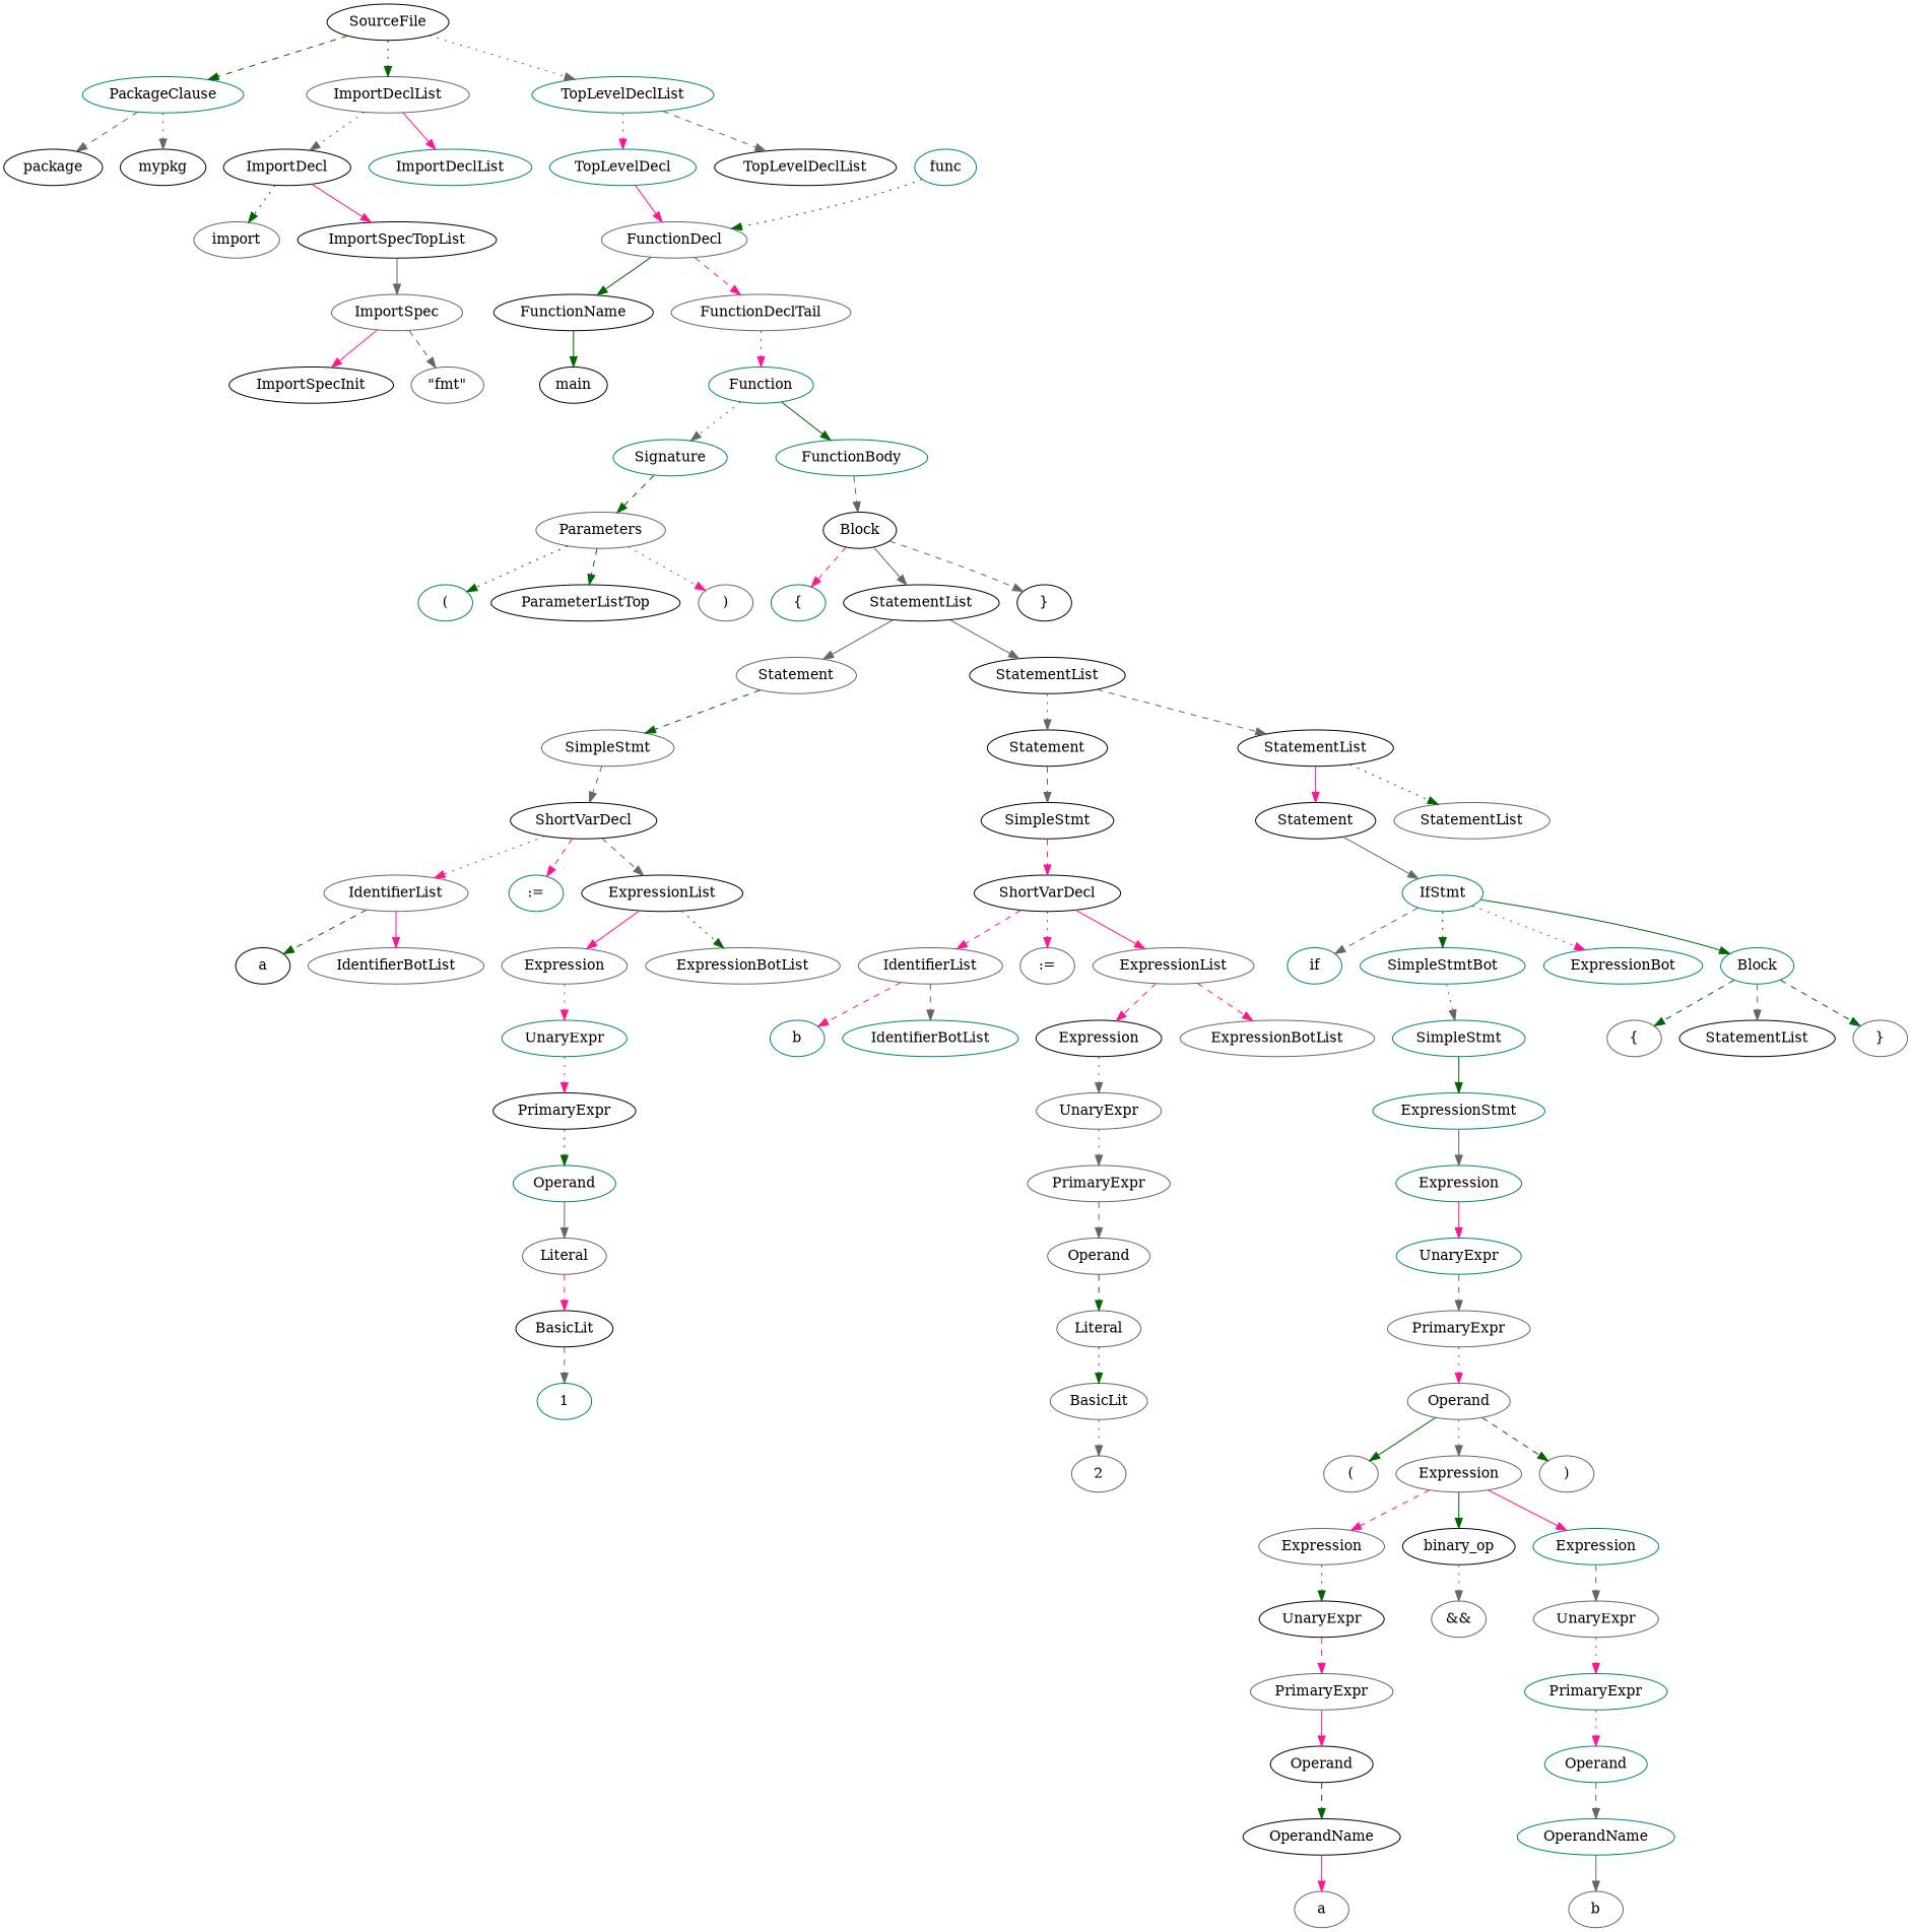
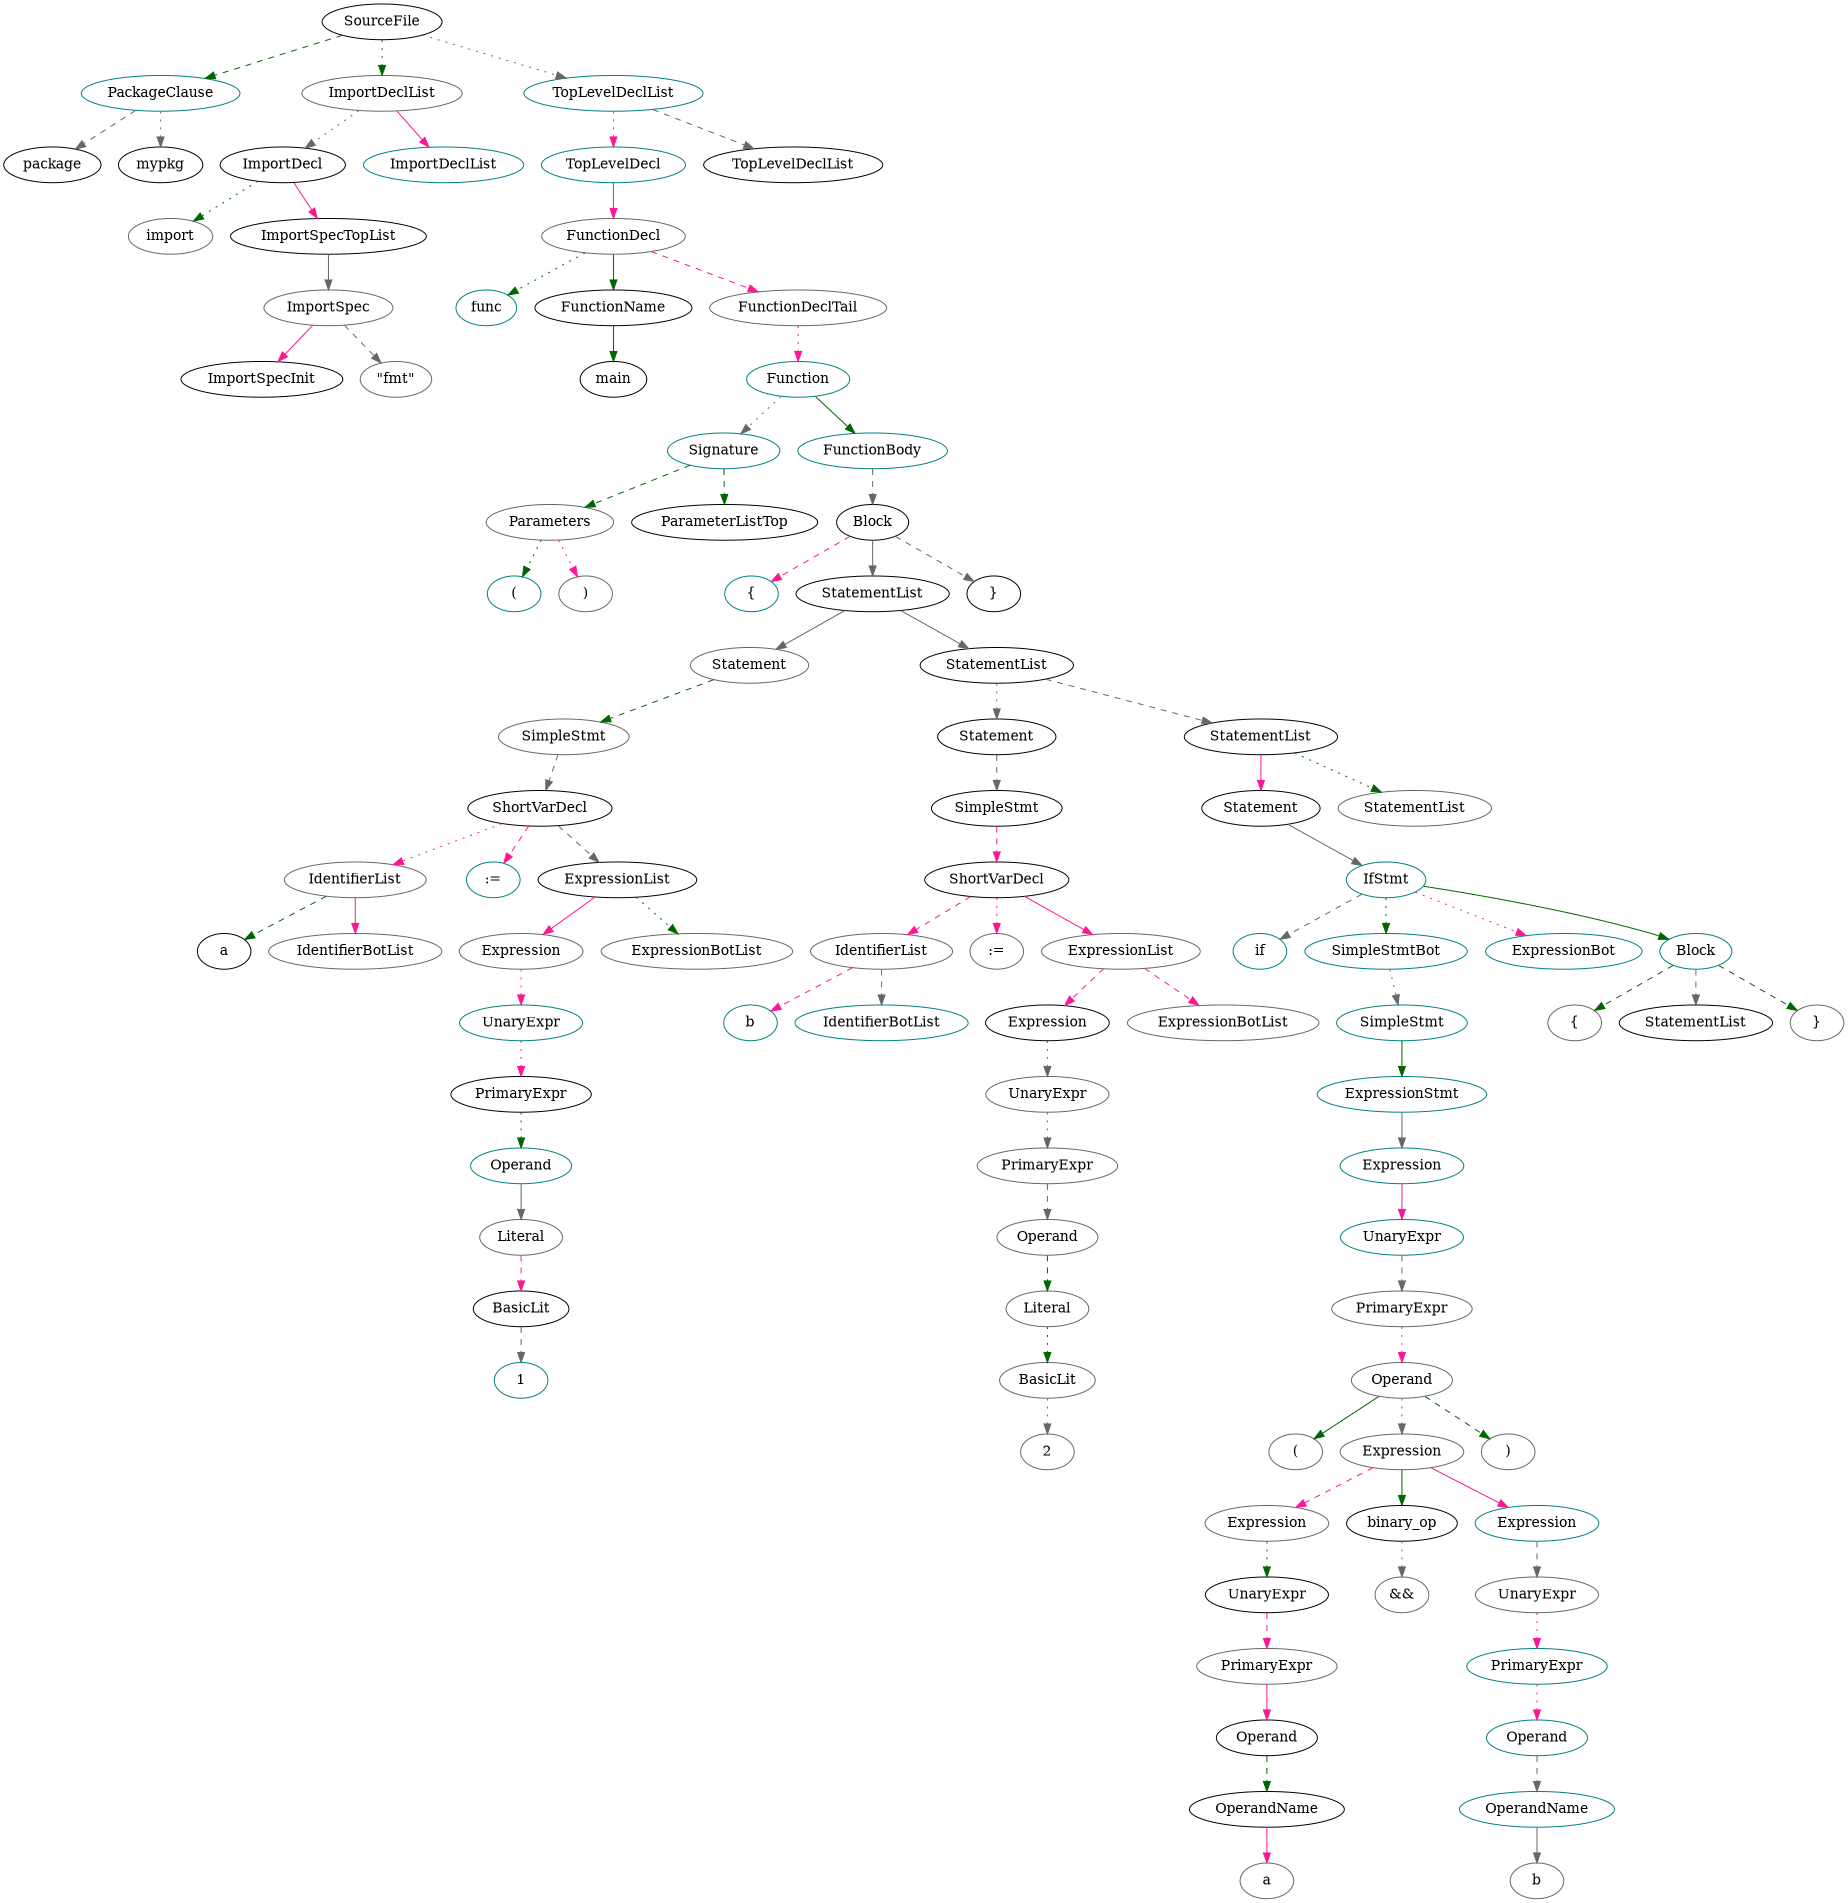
  digraph {
    node [color=gray40]
    edge [color=gray40 style=dashed]
    n1 [color=black label=SourceFile]
    n2 [color=teal label=PackageClause]
    n3 [label=ImportDeclList]
    n4 [color=teal label=TopLevelDeclList]
    n5 [color=black label=package]
    n6 [color=black label=mypkg]
    n7 [color=black label=ImportDecl]
    n8 [color=teal label=ImportDeclList]
    n9 [color=teal label=TopLevelDecl]
    n10 [color=black label=TopLevelDeclList]
    n11 [label=import]
    n12 [color=black label=ImportSpecTopList]
    n13 [label=ImportSpec]
    n14 [color=black label=ImportSpecInit]
    n15 [label="\"fmt\""]
    n16 [label=FunctionDecl]
    n17 [color=teal label=func]
    n18 [color=black label=FunctionName]
    n19 [label=FunctionDeclTail]
    n20 [color=black label=main]
    n21 [color=teal label=Function]
    n22 [color=teal label=Signature]
    n23 [color=teal label=FunctionBody]
    n24 [label=Parameters]
    n25 [color=black label=Block]
    n26 [color=teal label="("]
    n27 [color=black label=ParameterListTop]
    n28 [label=")"]
    n29 [color=teal label="{"]
    n30 [color=black label=StatementList]
    n31 [color=black label="}"]
    n32 [label=Statement]
    n33 [color=black label=StatementList]
    n34 [label=SimpleStmt]
    n35 [color=black label=Statement]
    n36 [color=black label=StatementList]
    n37 [color=black label=ShortVarDecl]
    n38 [label=IdentifierList]
    n39 [color=teal label=":="]
    n40 [color=black label=ExpressionList]
    n41 [color=black label=a]
    n42 [label=IdentifierBotList]
    n43 [label=Expression]
    n44 [label=ExpressionBotList]
    n45 [color=teal label=UnaryExpr]
    n46 [color=black label=PrimaryExpr]
    n47 [color=teal label=Operand]
    n48 [label=Literal]
    n49 [color=black label=BasicLit]
    n50 [color=teal label=1]
    n51 [color=black label=SimpleStmt]
    n52 [color=black label=Statement]
    n53 [label=StatementList]
    n54 [color=black label=ShortVarDecl]
    n55 [label=IdentifierList]
    n56 [label=":="]
    n57 [label=ExpressionList]
    n58 [color=teal label=b]
    n59 [color=teal label=IdentifierBotList]
    n60 [color=black label=Expression]
    n61 [label=ExpressionBotList]
    n62 [label=UnaryExpr]
    n63 [label=PrimaryExpr]
    n64 [label=Operand]
    n65 [label=Literal]
    n66 [label=BasicLit]
    n67 [label=2]
    n68 [color=teal label=IfStmt]
    n69 [color=teal label=if]
    n70 [color=teal label=SimpleStmtBot]
    n71 [color=teal label=ExpressionBot]
    n72 [color=teal label=Block]
    n73 [color=teal label=SimpleStmt]
    n74 [label="{"]
    n75 [color=black label=StatementList]
    n76 [label="}"]
    n77 [color=teal label=ExpressionStmt]
    n78 [color=teal label=Expression]
    n79 [color=teal label=UnaryExpr]
    n80 [label=PrimaryExpr]
    n81 [label=Operand]
    n82 [label="("]
    n83 [label=Expression]
    n84 [label=")"]
    n85 [label=Expression]
    n86 [color=black label=binary_op]
    n87 [color=teal label=Expression]
    n88 [color=black label=UnaryExpr]
    n89 [label="&&"]
    n90 [label=UnaryExpr]
    n91 [label=PrimaryExpr]
    n92 [color=black label=Operand]
    n93 [color=black label=OperandName]
    n94 [label=a]
    n95 [color=teal label=PrimaryExpr]
    n96 [color=teal label=Operand]
    n97 [color=teal label=OperandName]
    n98 [label=b]
    n1 -> n2 [color=darkgreen]
    n1 -> n3 [color=darkgreen style=dotted]
    n1 -> n4 [style=dotted]
    n2 -> n5
    n2 -> n6 [style=dotted]
    n3 -> n7 [style=dotted]
    n3 -> n8 [color=deeppink style=solid]
    n4 -> n9 [color=deeppink style=dotted]
    n4 -> n10
    n7 -> n11 [color=darkgreen style=dotted]
    n7 -> n12 [color=deeppink style=solid]
    n9 -> n16 [color=deeppink style=solid]
    n12 -> n13 [style=solid]
    n13 -> n14 [color=deeppink style=solid]
    n13 -> n15
-   n17 -> n16 [color=darkgreen style=dotted]
+   n16 -> n17 [color=darkgreen style=dotted]
    n16 -> n18 [color=darkgreen style=solid]
    n16 -> n19 [color=deeppink]
    n18 -> n20 [color=darkgreen style=solid]
    n19 -> n21 [color=deeppink style=dotted]
    n21 -> n22 [style=dotted]
    n21 -> n23 [color=darkgreen style=solid]
    n22 -> n24 [color=darkgreen]
    n23 -> n25
    n24 -> n26 [color=darkgreen style=dotted]
-   n24 -> n27 [color=darkgreen]
+   n22 -> n27 [color=darkgreen]
    n24 -> n28 [color=deeppink style=dotted]
    n25 -> n29 [color=deeppink]
    n25 -> n30 [style=solid]
    n25 -> n31
    n30 -> n32 [style=solid]
    n30 -> n33 [style=solid]
    n32 -> n34 [color=darkgreen]
    n33 -> n35 [style=dotted]
    n33 -> n36
    n34 -> n37
    n35 -> n51
    n36 -> n52 [color=deeppink style=solid]
    n36 -> n53 [color=darkgreen style=dotted]
    n37 -> n38 [color=deeppink style=dotted]
    n37 -> n39 [color=deeppink]
    n37 -> n40
    n38 -> n41 [color=darkgreen]
    n38 -> n42 [color=deeppink style=solid]
    n40 -> n43 [color=deeppink style=solid]
    n40 -> n44 [color=darkgreen style=dotted]
    n43 -> n45 [color=deeppink style=dotted]
    n45 -> n46 [color=deeppink style=dotted]
    n46 -> n47 [color=darkgreen style=dotted]
    n47 -> n48 [style=solid]
    n48 -> n49 [color=deeppink]
    n49 -> n50
    n51 -> n54 [color=deeppink]
    n52 -> n68 [style=solid]
    n54 -> n55 [color=deeppink]
    n54 -> n56 [color=deeppink style=dotted]
    n54 -> n57 [color=deeppink style=solid]
    n55 -> n58 [color=deeppink]
    n55 -> n59
    n57 -> n60 [color=deeppink]
    n57 -> n61 [color=deeppink]
    n60 -> n62 [style=dotted]
    n62 -> n63 [style=dotted]
    n63 -> n64
    n64 -> n65 [color=darkgreen]
    n65 -> n66 [color=darkgreen style=dotted]
    n66 -> n67 [style=dotted]
    n68 -> n69
    n68 -> n70 [color=darkgreen style=dotted]
    n68 -> n71 [color=deeppink style=dotted]
    n68 -> n72 [color=darkgreen style=solid]
    n70 -> n73 [style=dotted]
    n72 -> n74 [color=darkgreen]
    n72 -> n75
    n72 -> n76 [color=darkgreen]
    n73 -> n77 [color=darkgreen style=solid]
    n77 -> n78 [style=solid]
    n78 -> n79 [color=deeppink style=solid]
    n79 -> n80
    n80 -> n81 [color=deeppink style=dotted]
    n81 -> n82 [color=darkgreen style=solid]
    n81 -> n83 [style=dotted]
    n81 -> n84 [color=darkgreen]
    n83 -> n85 [color=deeppink]
    n83 -> n86 [color=darkgreen style=solid]
    n83 -> n87 [color=deeppink style=solid]
    n85 -> n88 [color=darkgreen style=dotted]
    n86 -> n89 [style=dotted]
    n87 -> n90
    n88 -> n91 [color=deeppink]
    n90 -> n95 [color=deeppink style=dotted]
    n91 -> n92 [color=deeppink style=solid]
    n92 -> n93 [color=darkgreen]
    n93 -> n94 [color=deeppink style=solid]
    n95 -> n96 [color=deeppink style=dotted]
    n96 -> n97
    n97 -> n98 [style=solid]
  }
